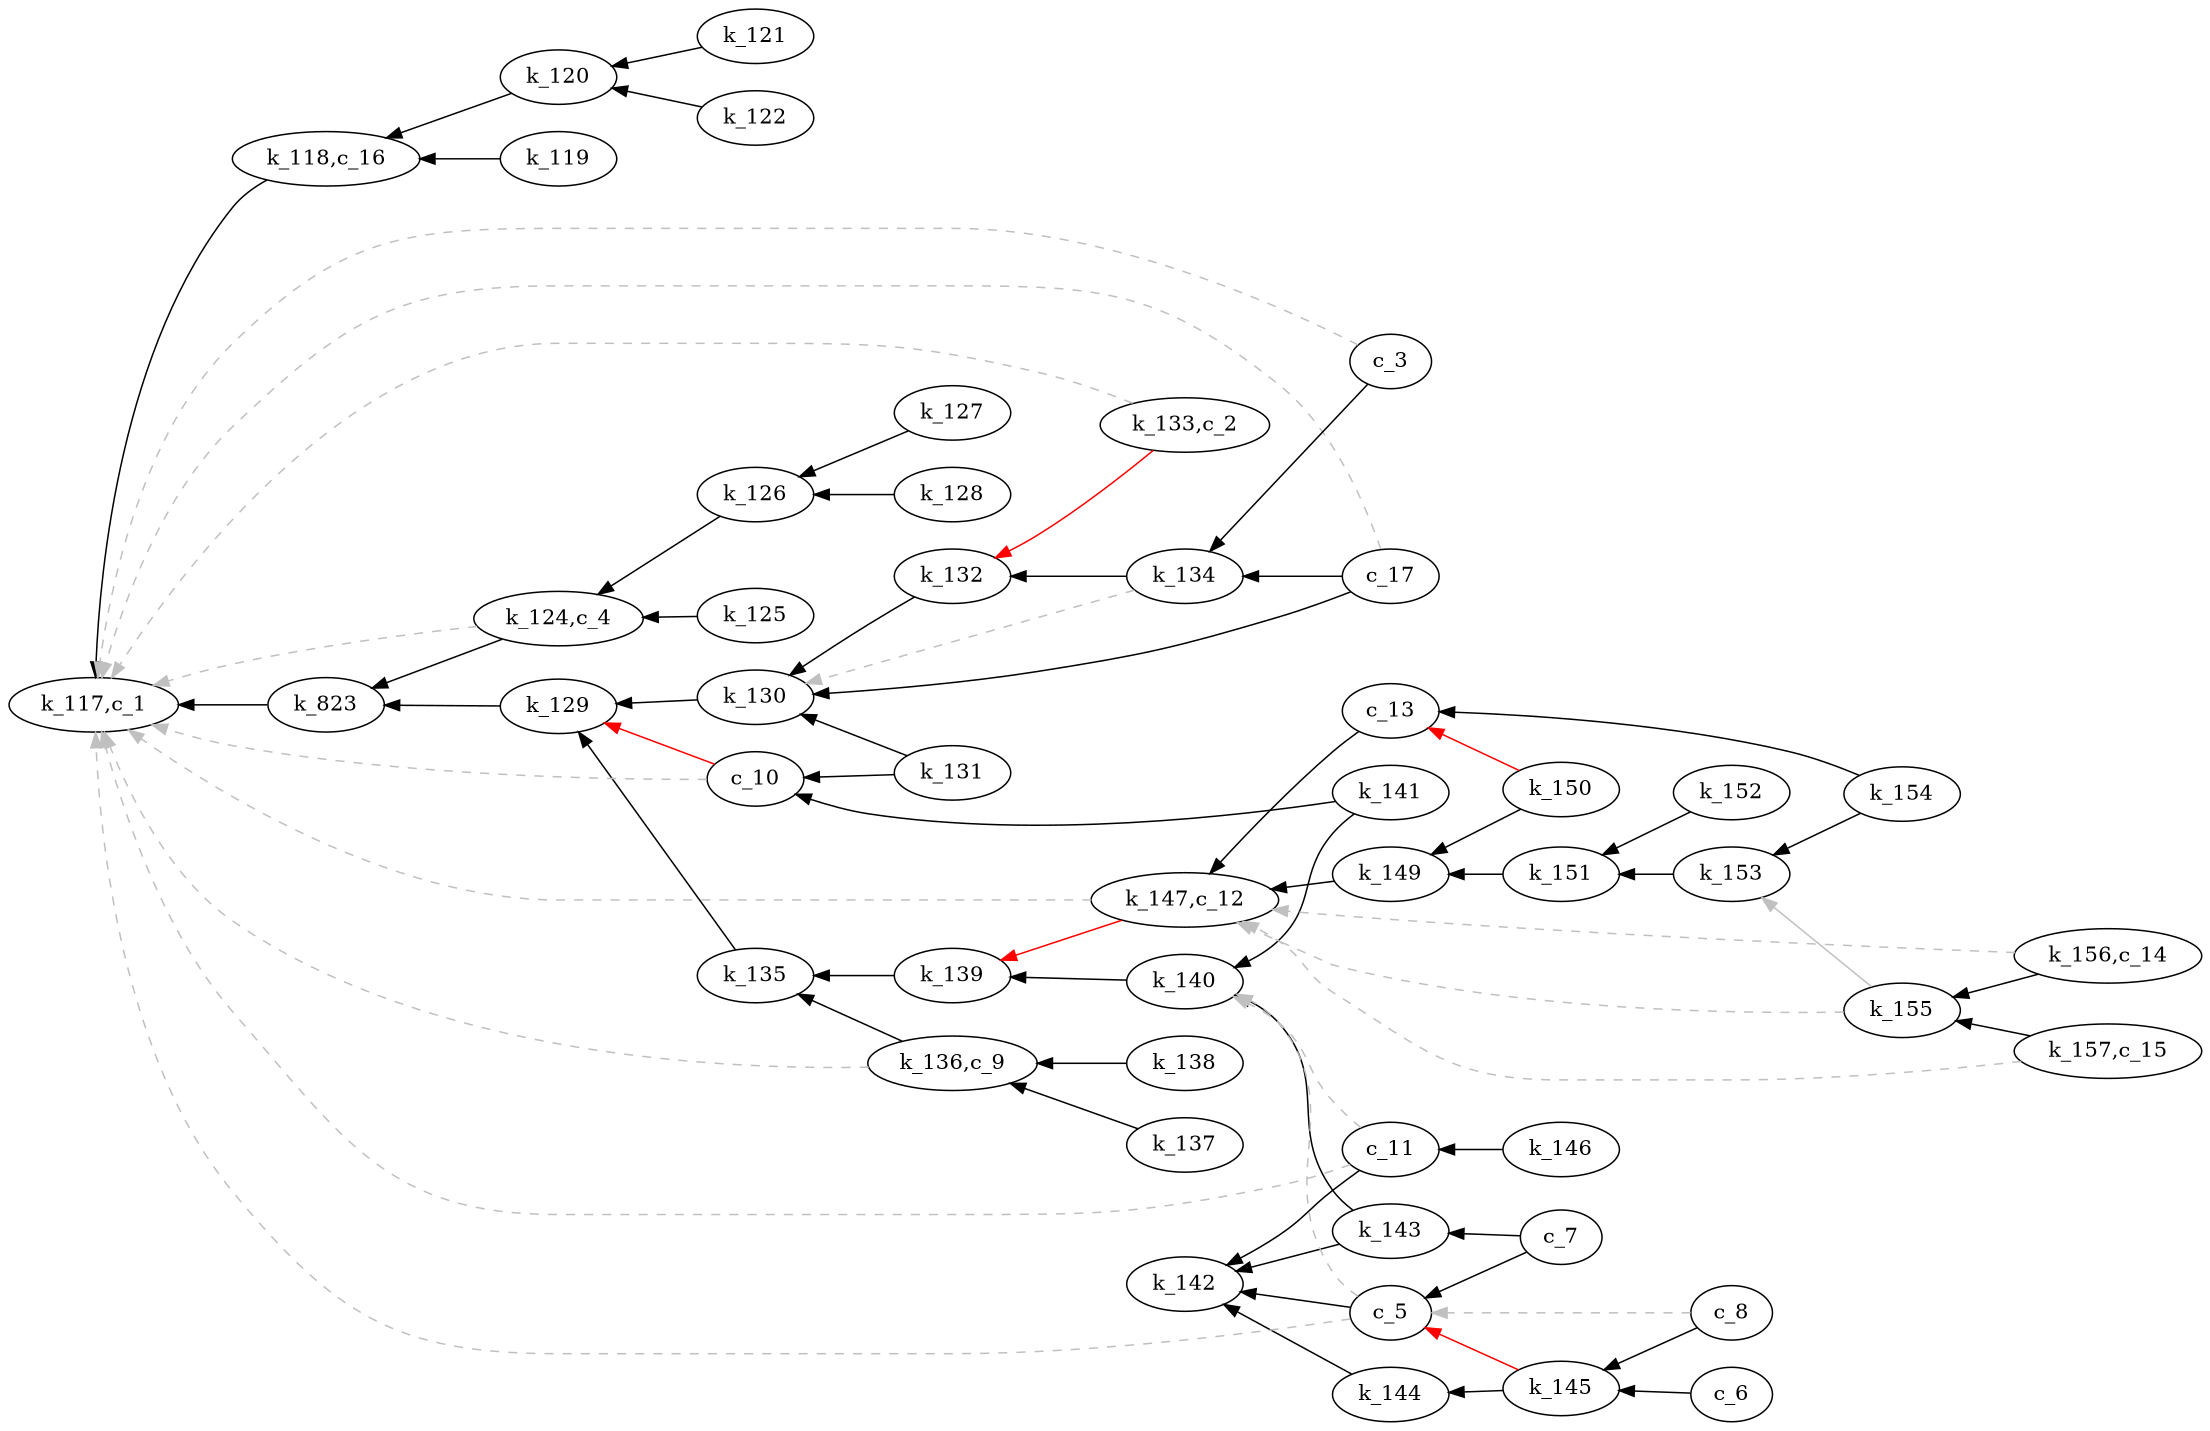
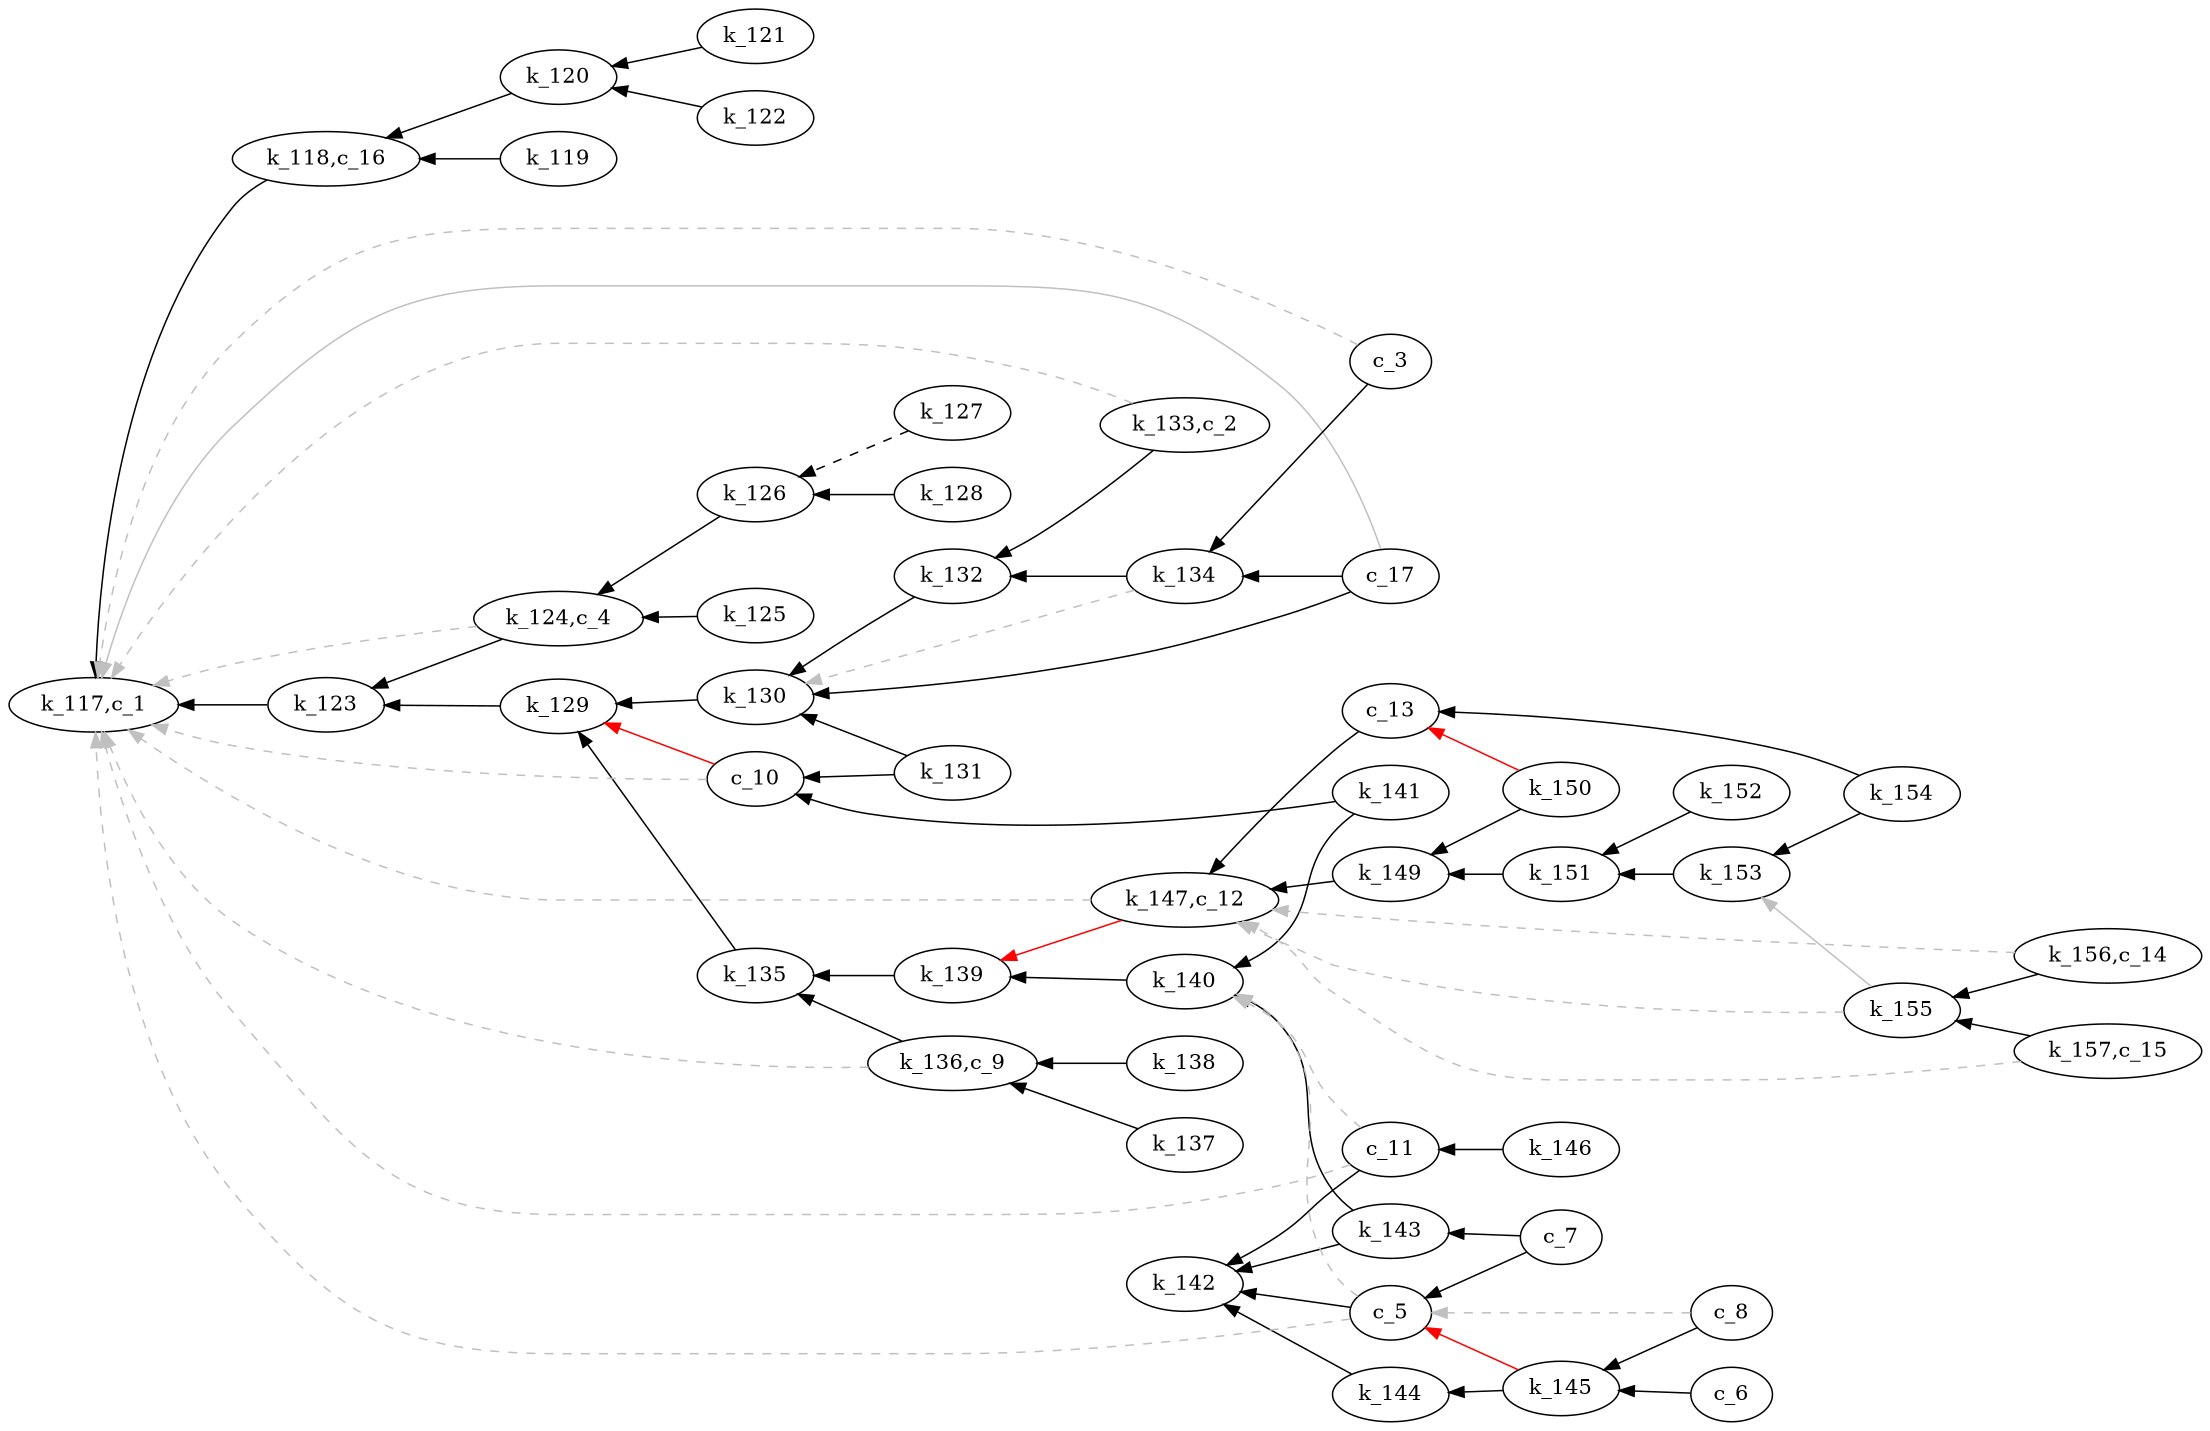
  digraph {
    rankdir=RL
    edge [color=black style=filled]
    k_121
    k_120
    "k_118,c_16"
    "k_117,c_1"
    k_122
    k_129
-   k_123 [label=k_823]
+   k_123
    k_127
    k_126
    "k_124,c_4"
    k_128
    k_130
    k_135
    k_131
    c_10
    k_132
    k_134
    k_139
    k_140
    k_141
    k_143
    k_142
    k_144
    k_145
    c_5
    k_146
    c_11
    k_150
    k_149
    c_13
    "k_147,c_12"
    k_151
    k_152
    k_153
    k_154
    k_155
    c_7
    c_17
    c_3
    c_6
    c_8
    k_119
    k_125
    "k_133,c_2"
    "k_136,c_9"
    k_137
    k_138
    "k_156,c_14"
    "k_157,c_15"
    k_121 -> k_120
    k_120 -> "k_118,c_16"
    "k_118,c_16" -> "k_117,c_1"
    k_122 -> k_120
    k_129 -> k_123
    k_123 -> "k_117,c_1"
-   k_127 -> k_126
+   k_127 -> k_126 [style=dashed]
    k_126 -> "k_124,c_4"
    "k_124,c_4" -> "k_117,c_1" [color=grey style=dashed]
    "k_124,c_4" -> k_123
    k_128 -> k_126
    k_130 -> k_129
    k_135 -> k_129
    k_131 -> k_130
    k_131 -> c_10
    c_10 -> "k_117,c_1" [color=grey style=dashed]
    c_10 -> k_129 [color=red]
    k_132 -> k_130
    k_134 -> k_130 [color=grey style=dashed]
    k_134 -> k_132
    k_139 -> k_135
    k_140 -> k_139
    k_141 -> c_10
    k_141 -> k_140
    k_143 -> k_140
    k_143 -> k_142
    k_144 -> k_142
    k_145 -> k_144
    k_145 -> c_5 [color=red]
    c_5 -> "k_117,c_1" [color=grey style=dashed]
    c_5 -> k_140 [color=grey style=dashed]
    c_5 -> k_142
    k_146 -> c_11
    c_11 -> "k_117,c_1" [color=grey style=dashed]
    c_11 -> k_140 [color=grey style=dashed]
    c_11 -> k_142
    k_150 -> k_149
    k_150 -> c_13 [color=red]
    k_149 -> "k_147,c_12"
    c_13 -> "k_147,c_12"
    "k_147,c_12" -> "k_117,c_1" [color=grey style=dashed]
    "k_147,c_12" -> k_139 [color=red]
    k_151 -> k_149
    k_152 -> k_151
    k_153 -> k_151
    k_154 -> c_13
    k_154 -> k_153
    k_155 -> "k_147,c_12" [color=grey style=dashed]
    k_155 -> k_153 [color=grey]
    c_7 -> k_143
    c_7 -> c_5
-   c_17 -> "k_117,c_1" [color=grey style=dashed]
+   c_17 -> "k_117,c_1" [color=grey]
    c_17 -> k_130
    c_17 -> k_134
    c_3 -> "k_117,c_1" [color=grey style=dashed]
    c_3 -> k_134
    c_6 -> k_145
    c_8 -> k_145
    c_8 -> c_5 [color=grey style=dashed]
    k_119 -> "k_118,c_16"
    k_125 -> "k_124,c_4"
    "k_133,c_2" -> "k_117,c_1" [color=grey style=dashed]
-   "k_133,c_2" -> k_132 [color=red]
+   "k_133,c_2" -> k_132
    "k_136,c_9" -> "k_117,c_1" [color=grey style=dashed]
    "k_136,c_9" -> k_135
    k_137 -> "k_136,c_9"
    k_138 -> "k_136,c_9"
    "k_156,c_14" -> "k_147,c_12" [color=grey style=dashed]
    "k_156,c_14" -> k_155
    "k_157,c_15" -> "k_147,c_12" [color=grey style=dashed]
    "k_157,c_15" -> k_155
  }
